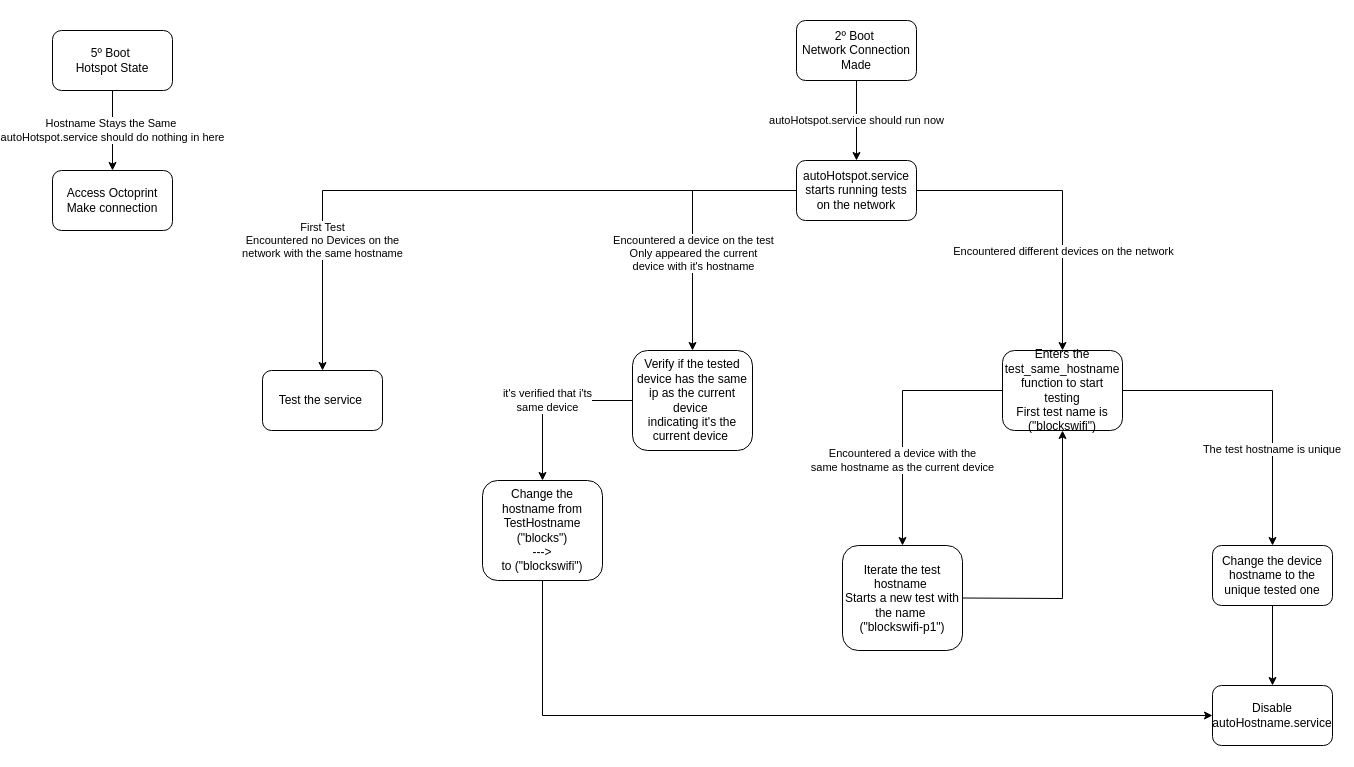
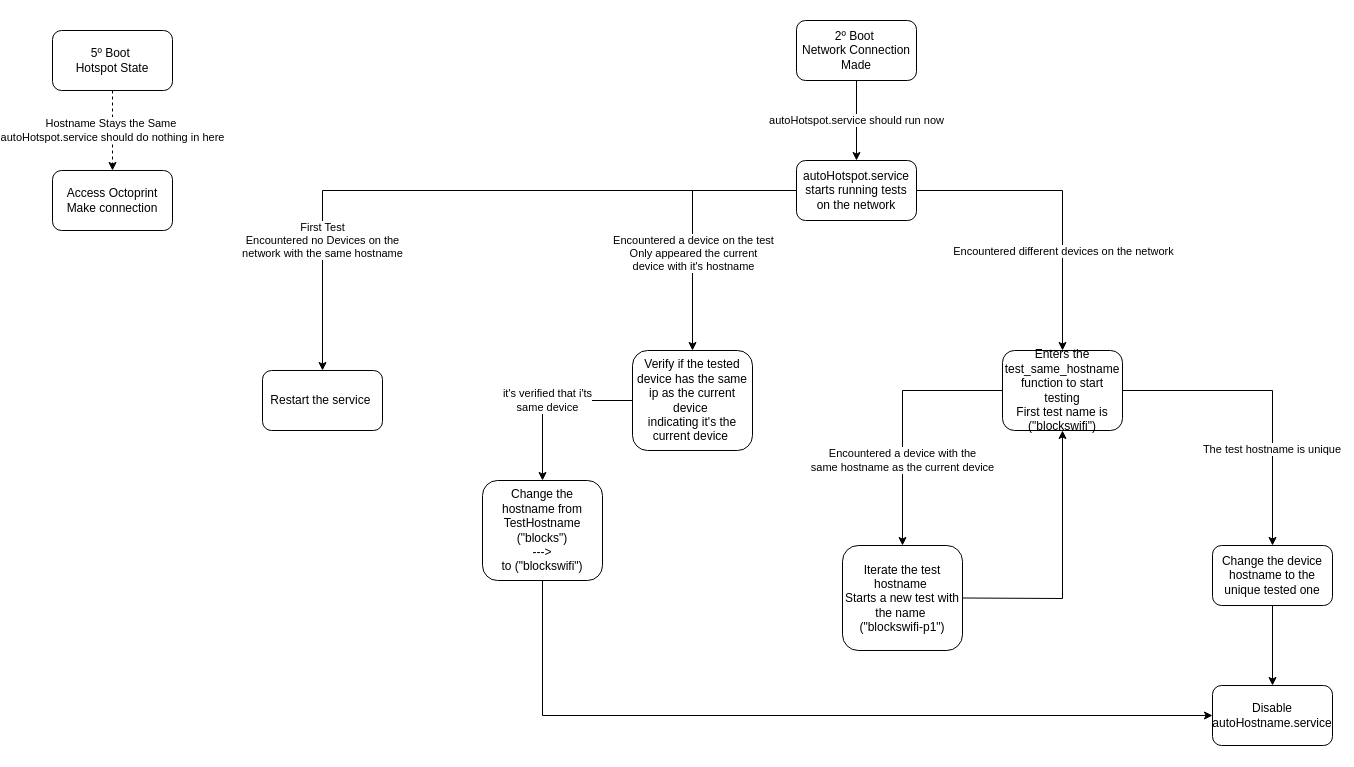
  <mxCell id="0" />
  <mxCell id="1" parent="0" />
- <mxCell id="2" value="Hostname Stays the Same&amp;nbsp;&lt;br&gt;autoHotspot.service should do nothing in here" style="edgeStyle=orthogonalEdgeStyle;rounded=0;orthogonalLoop=1;jettySize=auto;html=1;" edge="1" parent="1" source="3" target="6"><mxGeometry relative="1" as="geometry" /></mxCell>
+ <mxCell id="2" value="Hostname Stays the Same&amp;nbsp;&lt;br&gt;autoHotspot.service should do nothing in here" style="edgeStyle=orthogonalEdgeStyle;rounded=0;orthogonalLoop=1;jettySize=auto;html=1;dashed=1;" edge="1" parent="1" source="3" target="6"><mxGeometry relative="1" as="geometry" /></mxCell>
  <mxCell id="3" value="5º Boot&amp;nbsp;&lt;br&gt;Hotspot State" style="rounded=1;whiteSpace=wrap;html=1;" vertex="1" parent="1"><mxGeometry x="20" y="30" width="120" height="60" as="geometry" /></mxCell>
  <mxCell id="4" value="autoHotspot.service should run now" style="edgeStyle=orthogonalEdgeStyle;rounded=0;orthogonalLoop=1;jettySize=auto;html=1;" edge="1" parent="1" source="5" target="12"><mxGeometry relative="1" as="geometry" /></mxCell>
  <mxCell id="5" value="2º Boot&amp;nbsp;&lt;br&gt;Network Connection Made" style="rounded=1;whiteSpace=wrap;html=1;" vertex="1" parent="1"><mxGeometry x="764" width="120" height="60" as="geometry" y="20" /></mxCell>
  <mxCell id="6" value="Access Octoprint Make connection" style="whiteSpace=wrap;html=1;rounded=1;" vertex="1" parent="1"><mxGeometry x="20" y="170" width="120" height="60" as="geometry" /></mxCell>
  <mxCell id="7" value="First Test&lt;br&gt;Encountered no Devices on the &lt;br&gt;network with the same hostname" style="edgeStyle=orthogonalEdgeStyle;rounded=0;orthogonalLoop=1;jettySize=auto;html=1;" edge="1" parent="1" source="12" target="13"><mxGeometry x="0.602" relative="1" as="geometry"><mxPoint as="offset" /></mxGeometry></mxCell>
  <mxCell id="8" value="" style="edgeStyle=orthogonalEdgeStyle;rounded=0;orthogonalLoop=1;jettySize=auto;html=1;" edge="1" parent="1" source="12" target="15"><mxGeometry relative="1" as="geometry" /></mxCell>
  <mxCell id="9" value="Encountered a device on the test&lt;br&gt;Only appeared the current &lt;br&gt;device with it's hostname" style="edgeLabel;html=1;align=center;verticalAlign=middle;resizable=0;points=[];" vertex="1" connectable="0" parent="8"><mxGeometry x="-0.383" y="2" relative="1" as="geometry"><mxPoint x="-23" y="60" as="offset" /></mxGeometry></mxCell>
  <mxCell id="10" value="" style="edgeStyle=orthogonalEdgeStyle;rounded=0;orthogonalLoop=1;jettySize=auto;html=1;" edge="1" parent="1" source="12" target="19"><mxGeometry relative="1" as="geometry" /></mxCell>
  <mxCell id="11" value="Encountered different devices on the network" style="edgeLabel;html=1;align=center;verticalAlign=middle;resizable=0;points=[];" vertex="1" connectable="0" parent="10"><mxGeometry x="-0.016" relative="1" as="geometry"><mxPoint y="55" as="offset" /></mxGeometry></mxCell>
  <mxCell id="12" value="autoHotspot.service starts running tests on the network" style="whiteSpace=wrap;html=1;rounded=1;" vertex="1" parent="1"><mxGeometry x="764" y="160" width="120" height="60" as="geometry" /></mxCell>
- <mxCell id="13" value="Test the service&amp;nbsp;" style="whiteSpace=wrap;html=1;rounded=1;" vertex="1" parent="1"><mxGeometry x="230" y="370" width="120" height="60" as="geometry" /></mxCell>
+ <mxCell id="13" value="Restart the service&amp;nbsp;" style="whiteSpace=wrap;html=1;rounded=1;" vertex="1" parent="1"><mxGeometry x="230" y="370" width="120" height="60" as="geometry" /></mxCell>
  <mxCell id="14" value="it's verified that i'ts&lt;br&gt;same device" style="edgeStyle=orthogonalEdgeStyle;rounded=0;orthogonalLoop=1;jettySize=auto;html=1;" edge="1" parent="1" source="15" target="20"><mxGeometry relative="1" as="geometry"><mxPoint as="offset" /></mxGeometry></mxCell>
  <mxCell id="15" value="Verify if the tested device has the same ip as the current device&amp;nbsp;&lt;br&gt;indicating it's the current device&amp;nbsp;" style="whiteSpace=wrap;html=1;rounded=1;" vertex="1" parent="1"><mxGeometry x="600" y="350" width="120" height="100" as="geometry" /></mxCell>
  <mxCell id="16" value="Encountered a device with the &lt;br&gt;same hostname as the current device" style="edgeStyle=orthogonalEdgeStyle;rounded=0;orthogonalLoop=1;jettySize=auto;html=1;" edge="1" parent="1" source="19" target="21"><mxGeometry x="0.333" relative="1" as="geometry"><mxPoint as="offset" /></mxGeometry></mxCell>
  <mxCell id="17" value="" style="edgeStyle=orthogonalEdgeStyle;rounded=0;orthogonalLoop=1;jettySize=auto;html=1;" edge="1" parent="1" source="19" target="23"><mxGeometry relative="1" as="geometry" /></mxCell>
  <mxCell id="18" value="The test hostname is unique&amp;nbsp;" style="edgeLabel;html=1;align=center;verticalAlign=middle;resizable=0;points=[];" vertex="1" connectable="0" parent="17"><mxGeometry x="0.364" relative="1" as="geometry"><mxPoint as="offset" /></mxGeometry></mxCell>
  <mxCell id="19" value="Enters the test_same_hostname function to start testing&lt;br&gt;First test name is (&quot;blockswifi&quot;)" style="whiteSpace=wrap;html=1;rounded=1;" vertex="1" parent="1"><mxGeometry x="970" y="350" width="120" height="80" as="geometry" /></mxCell>
  <mxCell id="20" value="Change the hostname from TestHostname (&quot;blocks&quot;)&lt;br&gt;---&amp;gt;&lt;br&gt;to (&quot;blockswifi&quot;)" style="whiteSpace=wrap;html=1;rounded=1;" vertex="1" parent="1"><mxGeometry x="450" y="480" width="120" height="100" as="geometry" /></mxCell>
  <mxCell id="21" value="Iterate the test hostname&amp;nbsp;&lt;br&gt;Starts a new test with the name&amp;nbsp;&lt;br&gt;(&quot;blockswifi-p1&quot;)" style="whiteSpace=wrap;html=1;rounded=1;" vertex="1" parent="1"><mxGeometry x="810" y="545" width="120" height="105" as="geometry" /></mxCell>
  <mxCell id="22" value="" style="edgeStyle=orthogonalEdgeStyle;rounded=0;orthogonalLoop=1;jettySize=auto;html=1;" edge="1" parent="1" source="23" target="25"><mxGeometry relative="1" as="geometry" /></mxCell>
  <mxCell id="23" value="Change the device hostname to the unique tested one" style="whiteSpace=wrap;html=1;rounded=1;" vertex="1" parent="1"><mxGeometry x="1180" y="545" width="120" height="60" as="geometry" /></mxCell>
  <mxCell id="24" value="" style="endArrow=classic;html=1;rounded=0;exitX=1;exitY=0.5;exitDx=0;exitDy=0;entryX=0.5;entryY=1;entryDx=0;entryDy=0;" edge="1" parent="1" source="21" target="19"><mxGeometry width="50" height="50" relative="1" as="geometry"><mxPoint x="980" y="622.5" as="sourcePoint" /><mxPoint x="1030" y="572.5" as="targetPoint" /><Array as="points"><mxPoint x="1030" y="598" /></Array></mxGeometry></mxCell>
  <mxCell id="25" value="Disable autoHostname.service" style="whiteSpace=wrap;html=1;rounded=1;" vertex="1" parent="1"><mxGeometry x="1180" y="685" width="120" height="60" as="geometry" /></mxCell>
  <mxCell id="26" value="" style="endArrow=classic;html=1;rounded=0;exitX=0.5;exitY=1;exitDx=0;exitDy=0;entryX=0;entryY=0.5;entryDx=0;entryDy=0;" edge="1" parent="1" source="20" target="25"><mxGeometry width="50" height="50" relative="1" as="geometry"><mxPoint x="570" y="670" as="sourcePoint" /><mxPoint x="620" y="620" as="targetPoint" /><Array as="points"><mxPoint x="510" y="715" /></Array></mxGeometry></mxCell>
